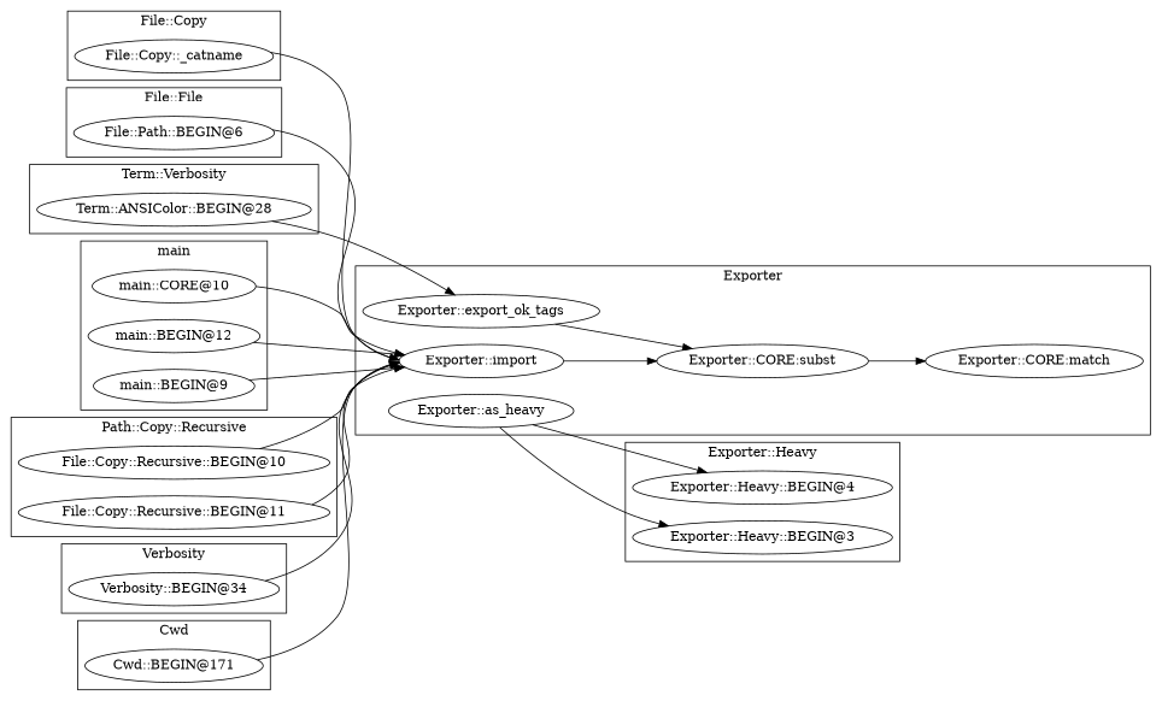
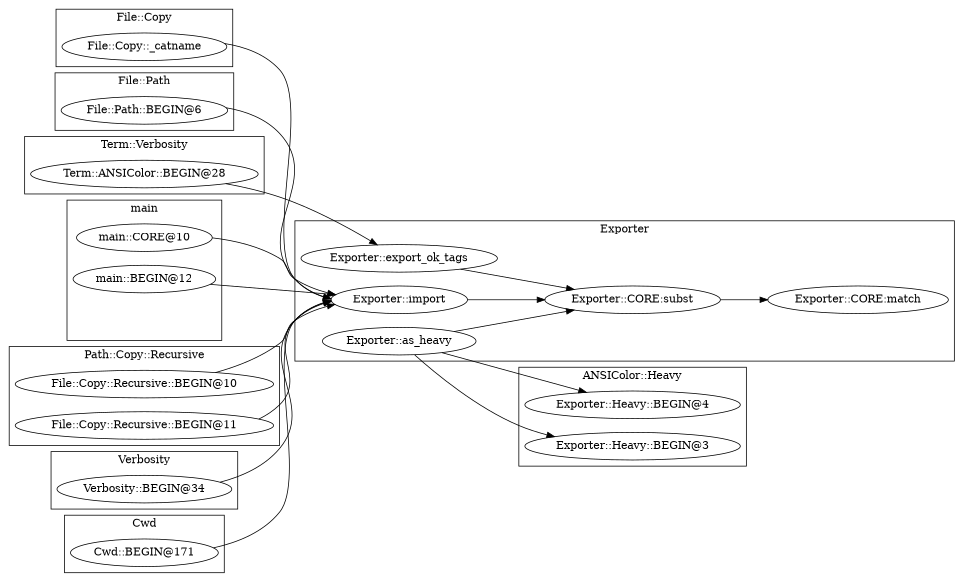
  digraph {
    rankdir=LR
    "File::Copy::_catname"
    "File::Path::BEGIN@6"
    "Exporter::Heavy::BEGIN@4"
    "Exporter::Heavy::BEGIN@3"
    "Term::ANSIColor::BEGIN@28"
    "Exporter::import"
    "Exporter::as_heavy"
    "Exporter::CORE:subst"
    "Exporter::export_ok_tags"
    "Exporter::CORE:match"
-   "main::BEGIN@9"
    n12 [label="main::CORE@10"]
    "main::BEGIN@12"
    "File::Copy::Recursive::BEGIN@10"
    "File::Copy::Recursive::BEGIN@11"
    n16 [label="Verbosity::BEGIN@34"]
    "Cwd::BEGIN@171"
    subgraph cluster_1 {
      label="File::Copy"
      "File::Copy::_catname"
    }
    subgraph cluster_2 {
-     label="File::File"
+     label="File::Path"
      "File::Path::BEGIN@6"
    }
    subgraph cluster_3 {
-     label="Exporter::Heavy"
+     label="ANSIColor::Heavy"
      "Exporter::Heavy::BEGIN@4"
      "Exporter::Heavy::BEGIN@3"
    }
    subgraph cluster_4 {
      label="Term::Verbosity"
      "Term::ANSIColor::BEGIN@28"
    }
    subgraph cluster_5 {
      label=Exporter
      "Exporter::import"
      "Exporter::as_heavy"
      "Exporter::CORE:subst"
      "Exporter::export_ok_tags"
      "Exporter::CORE:match"
    }
    subgraph cluster_6 {
      label=main
-     "main::BEGIN@9"
      n12
      "main::BEGIN@12"
    }
    subgraph cluster_7 {
      label="Path::Copy::Recursive"
      "File::Copy::Recursive::BEGIN@10"
      "File::Copy::Recursive::BEGIN@11"
    }
    subgraph cluster_8 {
      label=Verbosity
      n16
    }
    subgraph cluster_9 {
      label=Cwd
      "Cwd::BEGIN@171"
    }
    "File::Copy::_catname" -> "Exporter::import"
    "File::Path::BEGIN@6" -> "Exporter::import"
    "Term::ANSIColor::BEGIN@28" -> "Exporter::export_ok_tags"
    "Exporter::import" -> "Exporter::CORE:subst"
    "Exporter::as_heavy" -> "Exporter::Heavy::BEGIN@4"
    "Exporter::as_heavy" -> "Exporter::Heavy::BEGIN@3"
+   "Exporter::as_heavy" -> "Exporter::CORE:subst"
    "Exporter::CORE:subst" -> "Exporter::CORE:match"
    "Exporter::export_ok_tags" -> "Exporter::CORE:subst"
-   "main::BEGIN@9" -> "Exporter::import"
    n12 -> "Exporter::import"
    "main::BEGIN@12" -> "Exporter::import"
    "File::Copy::Recursive::BEGIN@10" -> "Exporter::import"
    "File::Copy::Recursive::BEGIN@11" -> "Exporter::import"
    n16 -> "Exporter::import"
    "Cwd::BEGIN@171" -> "Exporter::import"
  }
